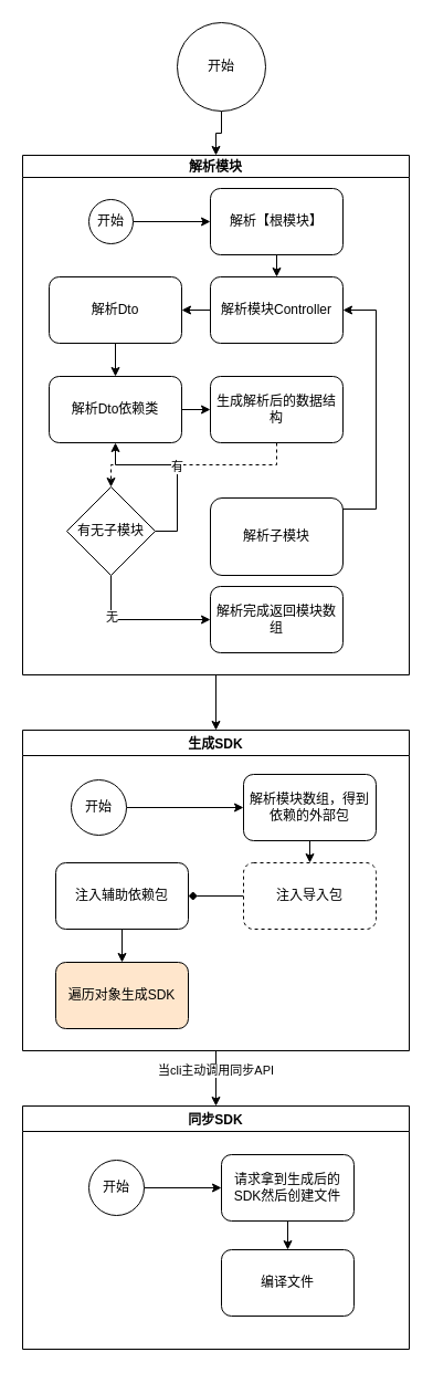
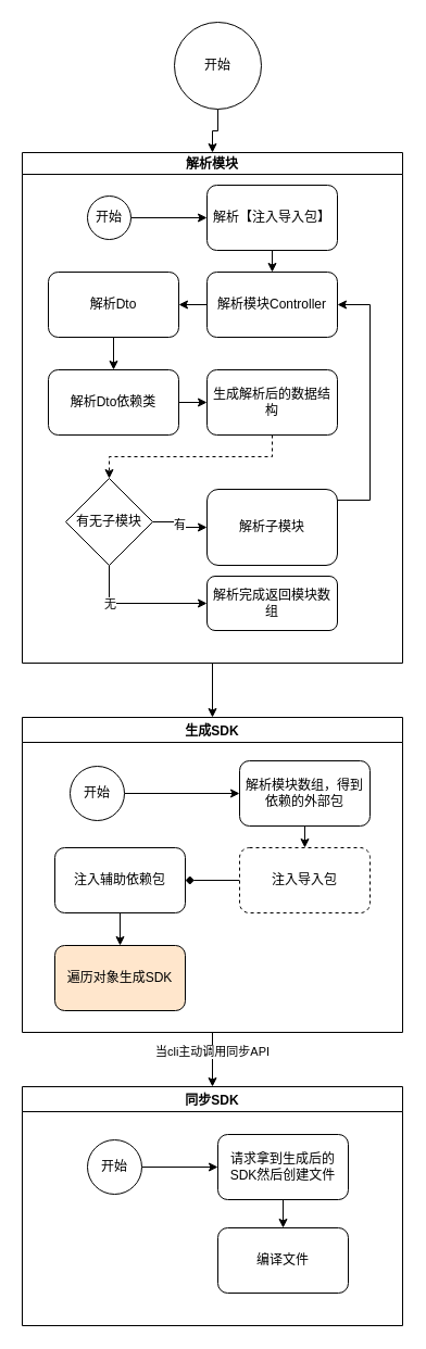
  <mxCell id="0" />
  <mxCell id="1" parent="0" />
  <mxCell id="2" style="edgeStyle=orthogonalEdgeStyle;rounded=0;orthogonalLoop=1;jettySize=auto;html=1;exitX=0.5;exitY=1;exitDx=0;exitDy=0;" edge="1" parent="1" source="3" target="27"><mxGeometry relative="1" as="geometry" /></mxCell>
  <mxCell id="3" value="解析模块" style="swimlane;startSize=20;rounded=0;" vertex="1" parent="1"><mxGeometry x="20" y="140" width="350" height="470" as="geometry"><mxRectangle x="270" y="210" width="80" height="20" as="alternateBounds" /></mxGeometry></mxCell>
  <mxCell id="4" style="edgeStyle=orthogonalEdgeStyle;rounded=0;orthogonalLoop=1;jettySize=auto;html=1;exitX=0.5;exitY=1;exitDx=0;exitDy=0;entryX=0.5;entryY=0;entryDx=0;entryDy=0;" edge="1" parent="3" source="5" target="7"><mxGeometry relative="1" as="geometry" /></mxCell>
- <mxCell id="5" value="解析【根模块】" style="rounded=1;whiteSpace=wrap;html=1;" vertex="1" parent="3"><mxGeometry x="170" y="30" width="120" height="60" as="geometry" /></mxCell>
+ <mxCell id="5" value="解析【注入导入包】" style="rounded=1;whiteSpace=wrap;html=1;" vertex="1" parent="3"><mxGeometry x="170" y="30" width="120" height="60" as="geometry" /></mxCell>
  <mxCell id="6" style="edgeStyle=orthogonalEdgeStyle;rounded=0;orthogonalLoop=1;jettySize=auto;html=1;exitX=0;exitY=0.5;exitDx=0;exitDy=0;entryX=1;entryY=0.5;entryDx=0;entryDy=0;" edge="1" parent="3" source="7" target="9"><mxGeometry relative="1" as="geometry" /></mxCell>
  <mxCell id="7" value="解析模块Controller" style="rounded=1;whiteSpace=wrap;html=1;" vertex="1" parent="3"><mxGeometry x="170" y="110" width="120" height="60" as="geometry" /></mxCell>
  <mxCell id="8" style="edgeStyle=orthogonalEdgeStyle;rounded=0;orthogonalLoop=1;jettySize=auto;html=1;exitX=0.5;exitY=1;exitDx=0;exitDy=0;entryX=0.5;entryY=0;entryDx=0;entryDy=0;" edge="1" parent="3" source="9" target="13"><mxGeometry relative="1" as="geometry" /></mxCell>
  <mxCell id="9" value="解析Dto" style="rounded=1;whiteSpace=wrap;html=1;" vertex="1" parent="3"><mxGeometry x="24" y="110" width="120" height="60" as="geometry" /></mxCell>
  <mxCell id="10" style="edgeStyle=orthogonalEdgeStyle;rounded=0;orthogonalLoop=1;jettySize=auto;html=1;exitX=1;exitY=0.5;exitDx=0;exitDy=0;entryX=0;entryY=0.5;entryDx=0;entryDy=0;" edge="1" parent="3" source="11" target="5"><mxGeometry relative="1" as="geometry" /></mxCell>
  <mxCell id="11" value="开始" style="ellipse;whiteSpace=wrap;html=1;aspect=fixed;rounded=0;" vertex="1" parent="3"><mxGeometry x="60" y="40" width="40" height="40" as="geometry" /></mxCell>
  <mxCell id="12" style="edgeStyle=orthogonalEdgeStyle;rounded=0;orthogonalLoop=1;jettySize=auto;html=1;exitX=1;exitY=0.5;exitDx=0;exitDy=0;entryX=0;entryY=0.5;entryDx=0;entryDy=0;" edge="1" parent="3" source="13" target="15"><mxGeometry relative="1" as="geometry" /></mxCell>
  <mxCell id="13" value="解析Dto依赖类" style="rounded=1;whiteSpace=wrap;html=1;" vertex="1" parent="3"><mxGeometry x="24" y="200" width="120" height="60" as="geometry" /></mxCell>
  <mxCell id="14" style="edgeStyle=orthogonalEdgeStyle;rounded=0;orthogonalLoop=1;jettySize=auto;html=1;exitX=0.5;exitY=1;exitDx=0;exitDy=0;entryX=0.5;entryY=0;entryDx=0;entryDy=0;dashed=1;" edge="1" parent="3" source="15" target="21"><mxGeometry relative="1" as="geometry" /></mxCell>
  <mxCell id="15" value="生成解析后的数据结构" style="rounded=1;whiteSpace=wrap;html=1;" vertex="1" parent="3"><mxGeometry x="170" y="200" width="120" height="60" as="geometry" /></mxCell>
  <mxCell id="16" style="edgeStyle=orthogonalEdgeStyle;rounded=0;orthogonalLoop=1;jettySize=auto;html=1;exitX=1;exitY=0.5;exitDx=0;exitDy=0;entryX=1;entryY=0.5;entryDx=0;entryDy=0;" edge="1" parent="3" source="17" target="7"><mxGeometry relative="1" as="geometry"><Array as="points"><mxPoint x="320" y="320" /><mxPoint x="320" y="140" /></Array></mxGeometry></mxCell>
  <mxCell id="17" value="解析子模块" style="whiteSpace=wrap;html=1;rounded=1;" vertex="1" parent="3"><mxGeometry x="170" y="310" width="120" height="70" as="geometry" /></mxCell>
- <mxCell id="18" value="有" style="edgeStyle=orthogonalEdgeStyle;rounded=0;orthogonalLoop=1;jettySize=auto;html=1;exitX=1;exitY=0.5;exitDx=0;exitDy=0;" edge="1" parent="3" source="21" target="13"><mxGeometry relative="1" as="geometry" /></mxCell>
+ <mxCell id="18" value="有" style="edgeStyle=orthogonalEdgeStyle;rounded=0;orthogonalLoop=1;jettySize=auto;html=1;exitX=1;exitY=0.5;exitDx=0;exitDy=0;entryX=0;entryY=0.5;entryDx=0;entryDy=0;" edge="1" parent="3" source="21" target="17"><mxGeometry relative="1" as="geometry" /></mxCell>
  <mxCell id="19" style="edgeStyle=orthogonalEdgeStyle;rounded=0;orthogonalLoop=1;jettySize=auto;html=1;exitX=0.5;exitY=1;exitDx=0;exitDy=0;entryX=0;entryY=0.5;entryDx=0;entryDy=0;" edge="1" parent="3" source="21" target="22"><mxGeometry relative="1" as="geometry" /></mxCell>
  <mxCell id="20" value="无" style="edgeLabel;html=1;align=center;verticalAlign=middle;resizable=0;points=[];" vertex="1" connectable="0" parent="19"><mxGeometry x="-0.434" relative="1" as="geometry"><mxPoint as="offset" /></mxGeometry></mxCell>
  <mxCell id="21" value="有无子模块" style="rhombus;whiteSpace=wrap;html=1;rounded=0;" vertex="1" parent="3"><mxGeometry x="40" y="300" width="80" height="80" as="geometry" /></mxCell>
- <mxCell id="22" value="解析完成返回模块数组" style="rounded=1;whiteSpace=wrap;html=1;" vertex="1" parent="3"><mxGeometry x="170" y="390" width="120" height="60" as="geometry" /></mxCell>
+ <mxCell id="22" value="解析完成返回模块数组" style="rounded=1;whiteSpace=wrap;html=1;" vertex="1" parent="3"><mxGeometry x="170" y="390" width="120" height="50" as="geometry" /></mxCell>
  <mxCell id="23" style="edgeStyle=orthogonalEdgeStyle;rounded=0;orthogonalLoop=1;jettySize=auto;html=1;exitX=0.5;exitY=1;exitDx=0;exitDy=0;entryX=0.5;entryY=0;entryDx=0;entryDy=0;" edge="1" parent="1" source="24" target="3"><mxGeometry relative="1" as="geometry" /></mxCell>
  <mxCell id="24" value="开始" style="ellipse;whiteSpace=wrap;html=1;aspect=fixed;" vertex="1" parent="1"><mxGeometry x="160" y="20" width="80" height="80" as="geometry" /></mxCell>
  <mxCell id="25" style="edgeStyle=orthogonalEdgeStyle;rounded=0;orthogonalLoop=1;jettySize=auto;html=1;exitX=0.5;exitY=1;exitDx=0;exitDy=0;entryX=0.5;entryY=0;entryDx=0;entryDy=0;" edge="1" parent="1" source="27" target="37"><mxGeometry relative="1" as="geometry" /></mxCell>
  <mxCell id="26" value="当cli主动调用同步API" style="edgeLabel;html=1;align=center;verticalAlign=middle;resizable=0;points=[];" vertex="1" connectable="0" parent="25"><mxGeometry x="-0.304" y="-1" relative="1" as="geometry"><mxPoint as="offset" /></mxGeometry></mxCell>
  <mxCell id="27" value="生成SDK" style="swimlane;rounded=0;" vertex="1" parent="1"><mxGeometry x="20" y="660" width="350" height="290" as="geometry" /></mxCell>
  <mxCell id="28" style="edgeStyle=orthogonalEdgeStyle;rounded=0;orthogonalLoop=1;jettySize=auto;html=1;exitX=0.5;exitY=1;exitDx=0;exitDy=0;entryX=0.5;entryY=0;entryDx=0;entryDy=0;" edge="1" parent="27" source="29" target="33"><mxGeometry relative="1" as="geometry" /></mxCell>
  <mxCell id="29" value="解析模块数组，得到依赖的外部包" style="rounded=1;whiteSpace=wrap;html=1;" vertex="1" parent="27"><mxGeometry x="200" y="40" width="120" height="60" as="geometry" /></mxCell>
  <mxCell id="30" style="edgeStyle=orthogonalEdgeStyle;rounded=0;orthogonalLoop=1;jettySize=auto;html=1;exitX=1;exitY=0.5;exitDx=0;exitDy=0;entryX=0;entryY=0.5;entryDx=0;entryDy=0;" edge="1" parent="27" source="31" target="29"><mxGeometry relative="1" as="geometry" /></mxCell>
  <mxCell id="31" value="开始" style="ellipse;whiteSpace=wrap;html=1;aspect=fixed;rounded=0;" vertex="1" parent="27"><mxGeometry x="44" y="45" width="50" height="50" as="geometry" /></mxCell>
  <mxCell id="32" style="edgeStyle=orthogonalEdgeStyle;rounded=0;orthogonalLoop=1;jettySize=auto;html=1;exitX=0;exitY=0.5;exitDx=0;exitDy=0;entryX=1;entryY=0.5;entryDx=0;entryDy=0;endArrow=diamond;" edge="1" parent="27" source="33" target="35"><mxGeometry relative="1" as="geometry" /></mxCell>
  <mxCell id="33" value="注入导入包" style="rounded=1;whiteSpace=wrap;html=1;dashed=1;" vertex="1" parent="27"><mxGeometry x="200" y="120" width="120" height="60" as="geometry" /></mxCell>
  <mxCell id="34" style="edgeStyle=orthogonalEdgeStyle;rounded=0;orthogonalLoop=1;jettySize=auto;html=1;exitX=0.5;exitY=1;exitDx=0;exitDy=0;entryX=0.5;entryY=0;entryDx=0;entryDy=0;" edge="1" parent="27" source="35" target="36"><mxGeometry relative="1" as="geometry" /></mxCell>
  <mxCell id="35" value="注入辅助依赖包" style="rounded=1;whiteSpace=wrap;html=1;" vertex="1" parent="27"><mxGeometry x="30" y="120" width="120" height="60" as="geometry" /></mxCell>
  <mxCell id="36" value="遍历对象生成SDK" style="rounded=1;whiteSpace=wrap;html=1;fillColor=#ffe6cc;" vertex="1" parent="27"><mxGeometry x="30" y="210" width="120" height="60" as="geometry" /></mxCell>
  <mxCell id="37" value="同步SDK" style="swimlane;rounded=0;" vertex="1" parent="1"><mxGeometry x="20" y="1000" width="350" height="220" as="geometry" /></mxCell>
  <mxCell id="38" style="edgeStyle=orthogonalEdgeStyle;rounded=0;orthogonalLoop=1;jettySize=auto;html=1;exitX=1;exitY=0.5;exitDx=0;exitDy=0;entryX=0;entryY=0.5;entryDx=0;entryDy=0;" edge="1" parent="37" source="39" target="41"><mxGeometry relative="1" as="geometry" /></mxCell>
  <mxCell id="39" value="开始" style="ellipse;whiteSpace=wrap;html=1;aspect=fixed;rounded=0;" vertex="1" parent="37"><mxGeometry x="60" y="49" width="50" height="50" as="geometry" /></mxCell>
  <mxCell id="40" style="edgeStyle=orthogonalEdgeStyle;rounded=0;orthogonalLoop=1;jettySize=auto;html=1;exitX=0.5;exitY=1;exitDx=0;exitDy=0;entryX=0.5;entryY=0;entryDx=0;entryDy=0;" edge="1" parent="37" source="41" target="42"><mxGeometry relative="1" as="geometry" /></mxCell>
  <mxCell id="41" value="请求拿到生成后的SDK然后创建文件" style="rounded=1;whiteSpace=wrap;html=1;" vertex="1" parent="37"><mxGeometry x="180" y="44" width="120" height="60" as="geometry" /></mxCell>
  <mxCell id="42" value="编译文件" style="rounded=1;whiteSpace=wrap;html=1;" vertex="1" parent="37"><mxGeometry x="180" y="130" width="120" height="60" as="geometry" /></mxCell>
